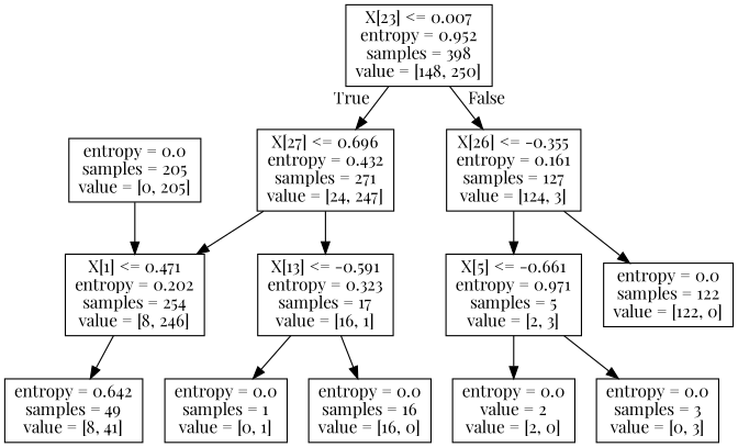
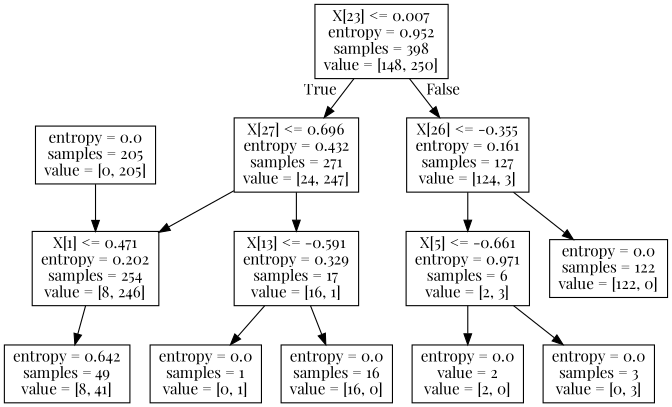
  digraph {
    fontname="Playfair Display"
    node [fontname="Playfair Display" shape=box]
    edge [fontname="Playfair Display"]
    n1 [label="X[23] <= 0.007\nentropy = 0.952\nsamples = 398\nvalue = [148, 250]"]
    n2 [label="X[27] <= 0.696\nentropy = 0.432\nsamples = 271\nvalue = [24, 247]"]
    n3 [label="X[26] <= -0.355\nentropy = 0.161\nsamples = 127\nvalue = [124, 3]"]
    n4 [label="X[1] <= 0.471\nentropy = 0.202\nsamples = 254\nvalue = [8, 246]"]
-   n5 [label="X[13] <= -0.591\nentropy = 0.323\nsamples = 17\nvalue = [16, 1]"]
-   n6 [label="X[5] <= -0.661\nentropy = 0.971\nsamples = 5\nvalue = [2, 3]"]
+   n5 [label="X[13] <= -0.591\nentropy = 0.329\nsamples = 17\nvalue = [16, 1]"]
+   n6 [label="X[5] <= -0.661\nentropy = 0.971\nsamples = 6\nvalue = [2, 3]"]
    n7 [label="entropy = 0.0\nsamples = 122\nvalue = [122, 0]"]
    n8 [label="entropy = 0.642\nsamples = 49\nvalue = [8, 41]"]
    n9 [label="entropy = 0.0\nsamples = 1\nvalue = [0, 1]"]
    n10 [label="entropy = 0.0\nsamples = 16\nvalue = [16, 0]"]
    n11 [label="entropy = 0.0\nsamples = 205\nvalue = [0, 205]"]
    n12 [label="entropy = 0.0\nvalue = 2\nvalue = [2, 0]"]
    n13 [label="entropy = 0.0\nsamples = 3\nvalue = [0, 3]"]
    n1 -> n2 [headlabel=True labelangle=45 labeldistance=2.5]
    n1 -> n3 [headlabel=False labelangle=-45 labeldistance=2.5]
    n2 -> n4
    n2 -> n5
    n3 -> n6
    n3 -> n7
    n4 -> n8
    n5 -> n9
    n5 -> n10
    n6 -> n12
    n6 -> n13
    n11 -> n4
  }
